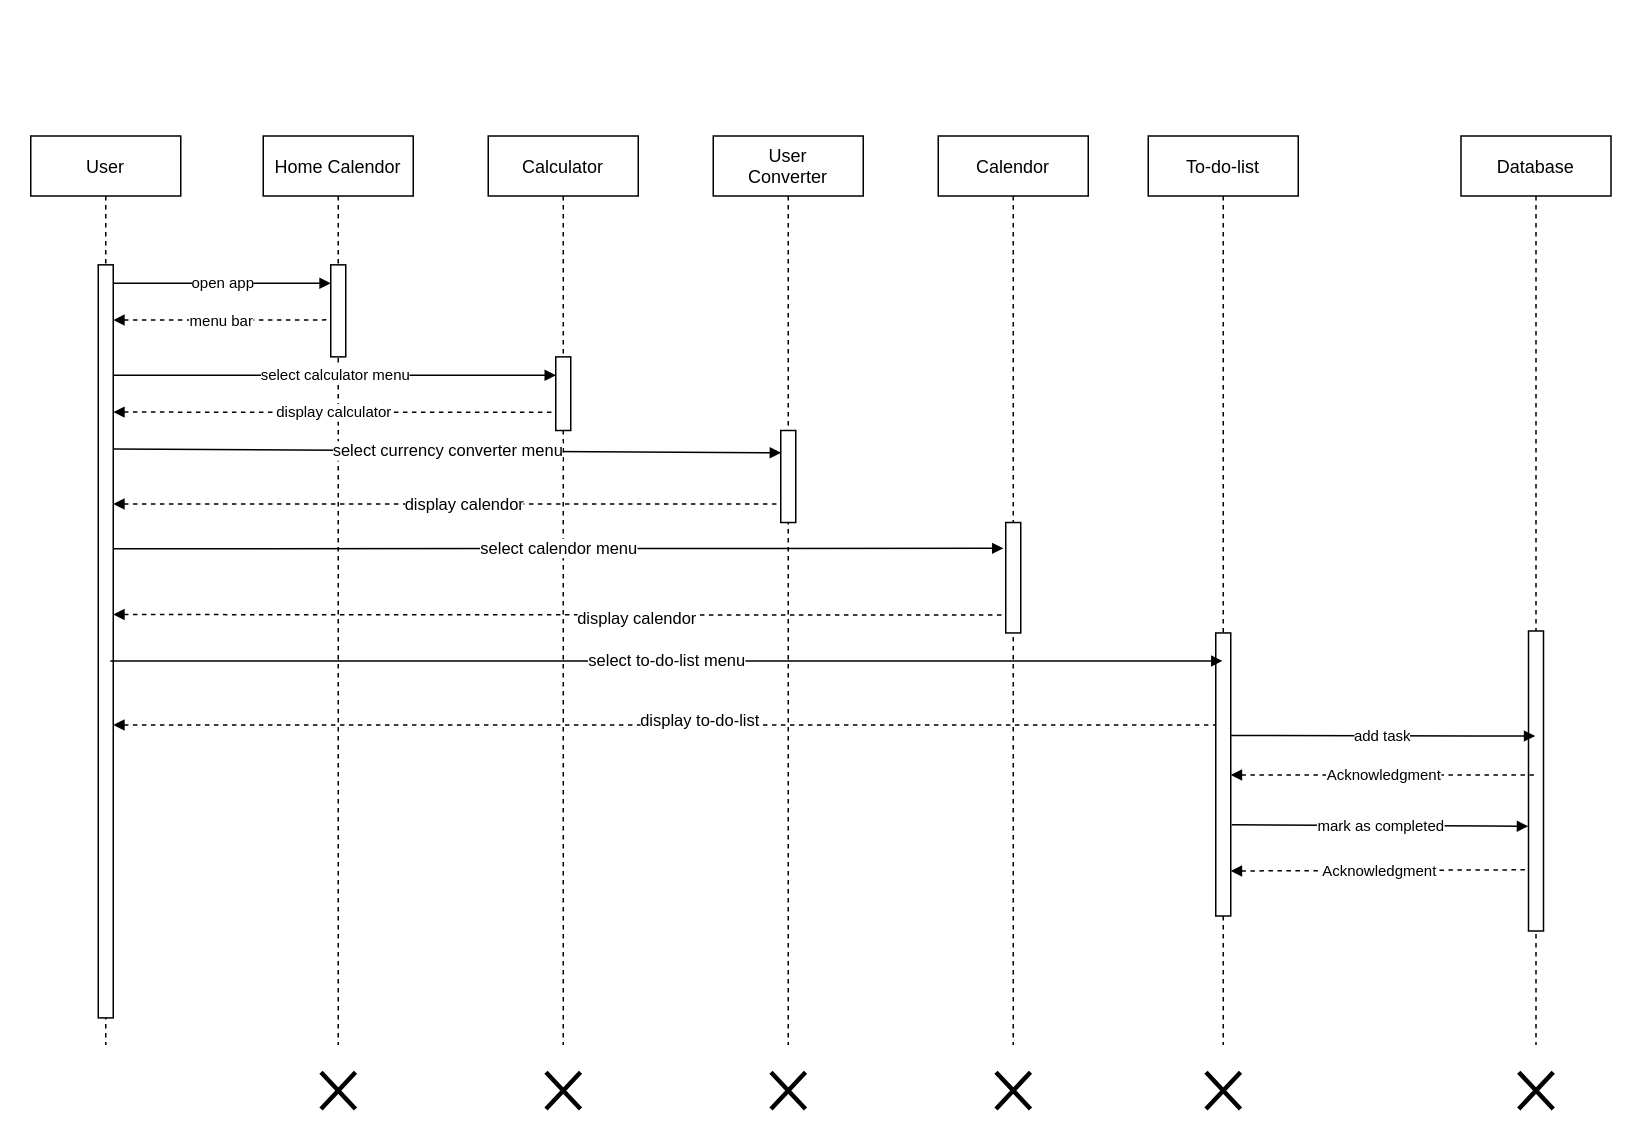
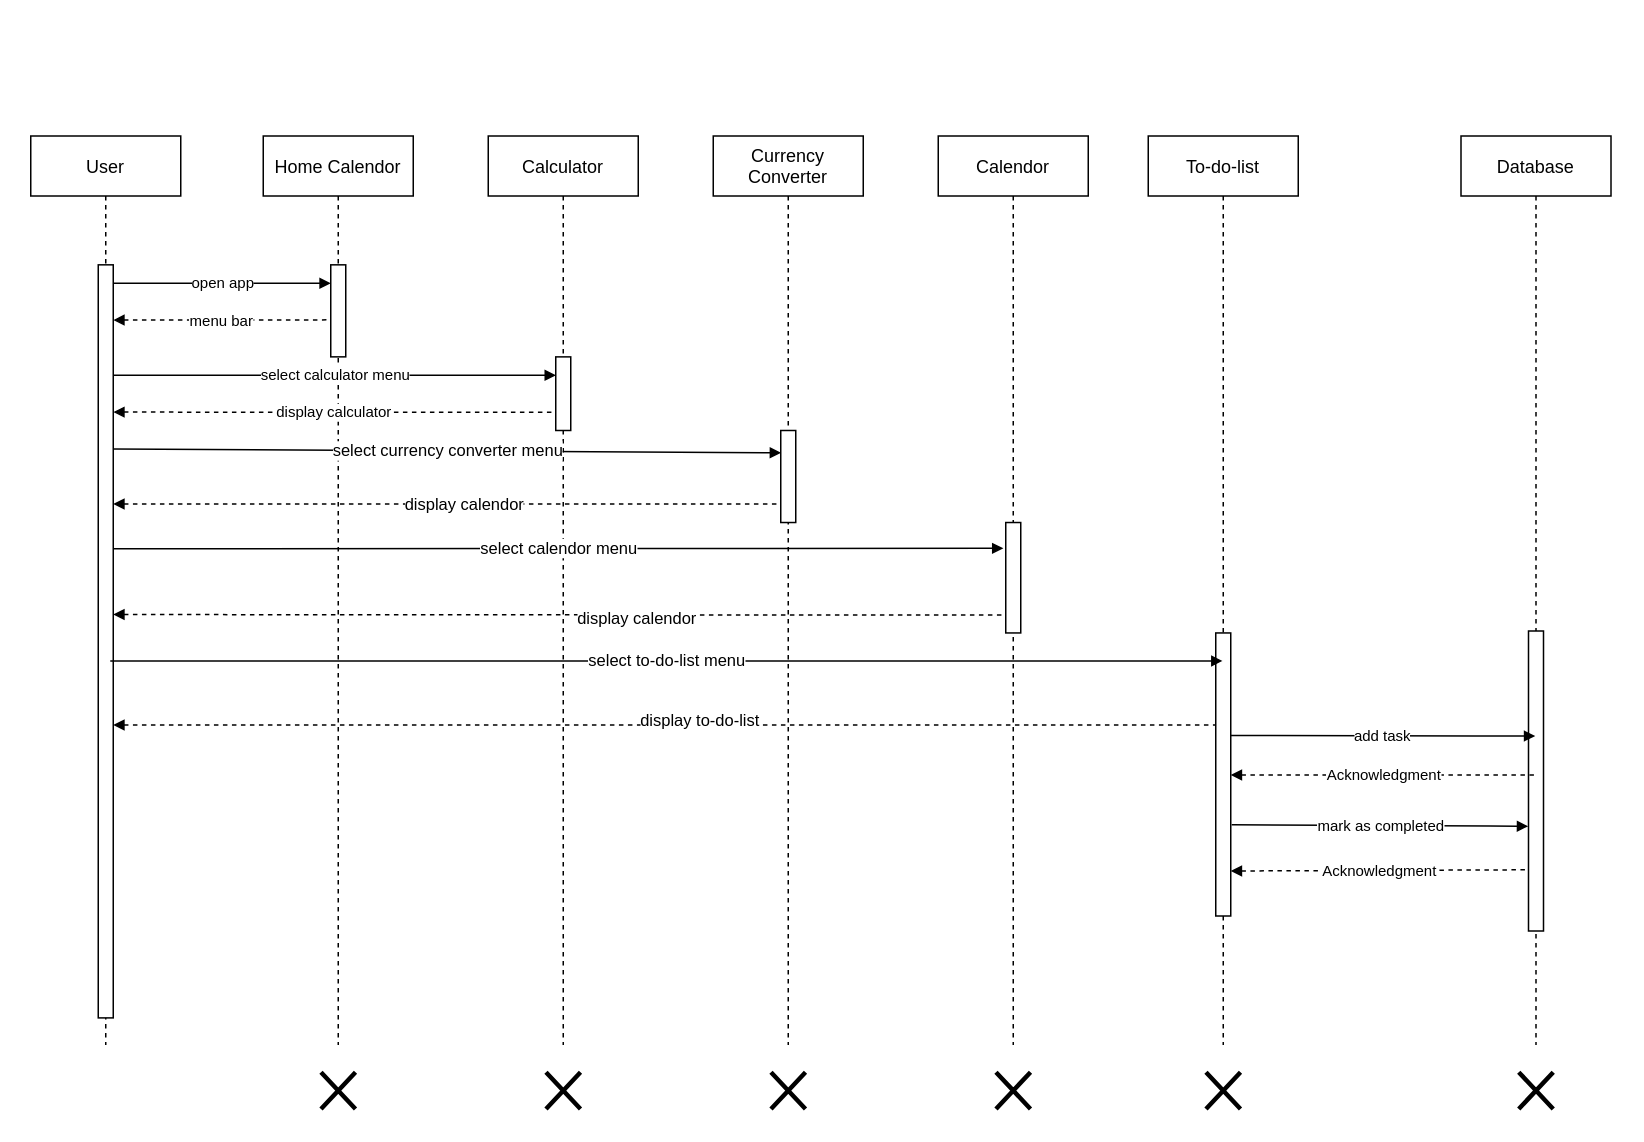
  <mxCell id="0" />
  <mxCell id="1" parent="0" />
  <mxCell id="2" value="" style="group" parent="1" vertex="1" connectable="0"><mxGeometry x="20" y="20.999" width="1053.5" height="717.649" as="geometry" /></mxCell>
  <mxCell id="3" value="" style="group" parent="2" vertex="1" connectable="0"><mxGeometry y="69.001" width="1053.5" height="648.648" as="geometry" /></mxCell>
  <mxCell id="4" value="User" style="shape=umlLifeline;perimeter=lifelinePerimeter;container=0;collapsible=0;recursiveResize=0;rounded=0;shadow=0;strokeWidth=1;" parent="3" vertex="1"><mxGeometry width="100" height="606.018" as="geometry" /></mxCell>
  <mxCell id="5" value="Home Calendor" style="shape=umlLifeline;perimeter=lifelinePerimeter;container=0;collapsible=0;recursiveResize=0;rounded=0;shadow=0;strokeWidth=1;" parent="3" vertex="1"><mxGeometry x="155" width="100" height="606.018" as="geometry" /></mxCell>
  <mxCell id="6" value="Calculator" style="shape=umlLifeline;perimeter=lifelinePerimeter;container=0;collapsible=0;recursiveResize=0;rounded=0;shadow=0;strokeWidth=1;" parent="3" vertex="1"><mxGeometry x="305" width="100" height="606.018" as="geometry" /></mxCell>
  <mxCell id="7" value="Database" style="shape=umlLifeline;perimeter=lifelinePerimeter;container=0;collapsible=0;recursiveResize=0;rounded=0;shadow=0;strokeWidth=1;" parent="3" vertex="1"><mxGeometry x="953.5" width="100" height="606.018" as="geometry" /></mxCell>
- <mxCell id="8" value="User &#10;Converter" style="shape=umlLifeline;perimeter=lifelinePerimeter;container=0;collapsible=0;recursiveResize=0;rounded=0;shadow=0;strokeWidth=1;" parent="3" vertex="1"><mxGeometry x="455" width="100" height="606.018" as="geometry" /></mxCell>
+ <mxCell id="8" value="Currency &#10;Converter" style="shape=umlLifeline;perimeter=lifelinePerimeter;container=0;collapsible=0;recursiveResize=0;rounded=0;shadow=0;strokeWidth=1;" parent="3" vertex="1"><mxGeometry x="455" width="100" height="606.018" as="geometry" /></mxCell>
  <mxCell id="9" value="&lt;span style=&quot;font-size: 10px;&quot;&gt;select calculator menu&lt;/span&gt;" style="endArrow=block;endSize=5;endFill=1;html=1;rounded=0;jumpSize=2;entryX=0.011;entryY=0.249;entryDx=0;entryDy=0;entryPerimeter=0;" parent="3" target="20" edge="1"><mxGeometry width="160" relative="1" as="geometry"><mxPoint x="55" y="159.515" as="sourcePoint" /><mxPoint x="355" y="159.515" as="targetPoint" /><mxPoint as="offset" /></mxGeometry></mxCell>
  <mxCell id="10" value="&lt;font style=&quot;font-size: 10px;&quot;&gt;menu bar&lt;/font&gt;" style="endArrow=none;endSize=5;endFill=0;html=1;rounded=0;jumpSize=2;fontSize=5;startArrow=block;startFill=1;startSize=5;entryX=-0.062;entryY=0.598;entryDx=0;entryDy=0;entryPerimeter=0;dashed=1;" parent="3" target="17" edge="1"><mxGeometry width="160" relative="1" as="geometry"><mxPoint x="55" y="122.704" as="sourcePoint" /><mxPoint x="195" y="122.704" as="targetPoint" /><mxPoint as="offset" /></mxGeometry></mxCell>
  <mxCell id="11" value="&lt;span style=&quot;font-size: 10px;&quot;&gt;display calculator&lt;/span&gt;" style="endArrow=none;endSize=5;endFill=0;html=1;rounded=0;jumpSize=2;fontSize=5;startArrow=block;startFill=1;startSize=5;entryX=-0.078;entryY=0.754;entryDx=0;entryDy=0;entryPerimeter=0;dashed=1;" parent="3" target="20" edge="1"><mxGeometry width="160" relative="1" as="geometry"><mxPoint x="55" y="184.056" as="sourcePoint" /><mxPoint x="355" y="184.056" as="targetPoint" /><mxPoint as="offset" /></mxGeometry></mxCell>
  <mxCell id="12" value="To-do-list" style="shape=umlLifeline;perimeter=lifelinePerimeter;container=0;collapsible=0;recursiveResize=0;rounded=0;shadow=0;strokeWidth=1;" parent="3" vertex="1"><mxGeometry x="745" width="100" height="606.018" as="geometry" /></mxCell>
  <mxCell id="13" value="Calendor" style="shape=umlLifeline;perimeter=lifelinePerimeter;container=0;collapsible=0;recursiveResize=0;rounded=0;shadow=0;strokeWidth=1;" parent="3" vertex="1"><mxGeometry x="605" width="100" height="606.018" as="geometry" /></mxCell>
  <mxCell id="14" value="" style="endArrow=none;endSize=5;endFill=0;html=1;rounded=0;jumpSize=2;fontSize=5;startArrow=block;startFill=1;startSize=5;dashed=1;" parent="3" target="12" edge="1"><mxGeometry width="160" relative="1" as="geometry"><mxPoint x="55" y="392.653" as="sourcePoint" /><mxPoint x="652.5" y="393.034" as="targetPoint" /><mxPoint as="offset" /></mxGeometry></mxCell>
  <mxCell id="15" value="display to-do-list" style="edgeLabel;html=1;align=center;verticalAlign=middle;resizable=0;points=[];container=0;" parent="14" vertex="1" connectable="0"><mxGeometry x="0.054" y="3" relative="1" as="geometry"><mxPoint as="offset" /></mxGeometry></mxCell>
  <mxCell id="16" value="" style="points=[];perimeter=orthogonalPerimeter;rounded=0;shadow=0;strokeWidth=1;container=0;" parent="3" vertex="1"><mxGeometry x="45" y="85.892" width="10" height="502.036" as="geometry" /></mxCell>
  <mxCell id="17" value="" style="points=[];perimeter=orthogonalPerimeter;rounded=0;shadow=0;strokeWidth=1;container=0;" parent="3" vertex="1"><mxGeometry x="200" y="85.893" width="10" height="61.352" as="geometry" /></mxCell>
  <mxCell id="18" value="&lt;font style=&quot;font-size: 10px;&quot;&gt;open app&lt;/font&gt;" style="endArrow=block;endSize=5;endFill=1;html=1;rounded=0;jumpSize=2;" parent="3" edge="1"><mxGeometry width="160" relative="1" as="geometry"><mxPoint x="55" y="98.163" as="sourcePoint" /><mxPoint x="200" y="98.163" as="targetPoint" /><mxPoint as="offset" /></mxGeometry></mxCell>
  <mxCell id="19" value="select currency converter menu" style="endArrow=block;endSize=5;endFill=1;html=1;rounded=0;jumpSize=2;entryX=0.02;entryY=0.243;entryDx=0;entryDy=0;entryPerimeter=0;" parent="3" target="22" edge="1"><mxGeometry width="160" relative="1" as="geometry"><mxPoint x="55" y="208.597" as="sourcePoint" /><mxPoint x="350.11" y="208.597" as="targetPoint" /><mxPoint as="offset" /></mxGeometry></mxCell>
  <mxCell id="20" value="" style="points=[];perimeter=orthogonalPerimeter;rounded=0;shadow=0;strokeWidth=1;container=0;" parent="3" vertex="1"><mxGeometry x="350" y="147.245" width="10" height="49.082" as="geometry" /></mxCell>
  <mxCell id="21" value="" style="points=[];perimeter=orthogonalPerimeter;rounded=0;shadow=0;strokeWidth=1;container=0;" parent="3" vertex="1"><mxGeometry x="998.5" y="330" width="10" height="200" as="geometry" /></mxCell>
  <mxCell id="22" value="" style="points=[];perimeter=orthogonalPerimeter;rounded=0;shadow=0;strokeWidth=1;container=0;" parent="3" vertex="1"><mxGeometry x="500" y="196.327" width="10" height="61.352" as="geometry" /></mxCell>
  <mxCell id="23" value="" style="endArrow=none;endSize=5;endFill=0;html=1;rounded=0;jumpSize=2;fontSize=5;startArrow=block;startFill=1;startSize=5;entryX=-0.003;entryY=0.799;entryDx=0;entryDy=0;entryPerimeter=0;dashed=1;" parent="3" source="16" target="22" edge="1"><mxGeometry width="160" relative="1" as="geometry"><mxPoint x="65" y="245.408" as="sourcePoint" /><mxPoint x="495" y="245.408" as="targetPoint" /><mxPoint as="offset" /></mxGeometry></mxCell>
  <mxCell id="24" value="display calendor" style="edgeLabel;html=1;align=center;verticalAlign=middle;resizable=0;points=[];container=0;" parent="23" vertex="1" connectable="0"><mxGeometry x="0.046" relative="1" as="geometry"><mxPoint as="offset" /></mxGeometry></mxCell>
  <mxCell id="25" value="" style="endArrow=none;endSize=5;endFill=0;html=1;rounded=0;jumpSize=2;fontSize=5;startArrow=block;startFill=1;startSize=5;entryX=-0.003;entryY=0.799;entryDx=0;entryDy=0;entryPerimeter=0;dashed=1;" parent="3" edge="1"><mxGeometry x="0.002" width="160" relative="1" as="geometry"><mxPoint x="55" y="319.031" as="sourcePoint" /><mxPoint x="650" y="319.411" as="targetPoint" /><mxPoint as="offset" /></mxGeometry></mxCell>
  <mxCell id="26" value="display calendor" style="edgeLabel;html=1;align=center;verticalAlign=middle;resizable=0;points=[];container=0;" parent="25" vertex="1" connectable="0"><mxGeometry x="0.174" y="-2" relative="1" as="geometry"><mxPoint as="offset" /></mxGeometry></mxCell>
  <mxCell id="27" value="" style="points=[];perimeter=orthogonalPerimeter;rounded=0;shadow=0;strokeWidth=1;container=0;" parent="3" vertex="1"><mxGeometry x="790" y="331.3" width="10" height="188.7" as="geometry" /></mxCell>
  <mxCell id="28" value="" style="points=[];perimeter=orthogonalPerimeter;rounded=0;shadow=0;strokeWidth=1;container=0;" parent="3" vertex="1"><mxGeometry x="650" y="257.679" width="10" height="73.622" as="geometry" /></mxCell>
  <mxCell id="29" value="&lt;font style=&quot;font-size: 10px;&quot;&gt;add task&lt;/font&gt;" style="endArrow=block;endSize=5;endFill=1;html=1;rounded=0;jumpSize=2;exitX=0.986;exitY=0.362;exitDx=0;exitDy=0;exitPerimeter=0;" parent="3" source="27" target="7" edge="1"><mxGeometry x="-0.001" width="160" relative="1" as="geometry"><mxPoint x="803" y="400" as="sourcePoint" /><mxPoint x="1063" y="352.757" as="targetPoint" /><mxPoint as="offset" /><Array as="points"><mxPoint x="963" y="400" /></Array></mxGeometry></mxCell>
  <mxCell id="30" value="select to-do-list menu" style="endArrow=block;endSize=5;endFill=1;html=1;rounded=0;jumpSize=2;exitX=0.8;exitY=0.526;exitDx=0;exitDy=0;exitPerimeter=0;" parent="3" source="16" target="12" edge="1"><mxGeometry width="160" relative="1" as="geometry"><mxPoint x="65.07" y="355.989" as="sourcePoint" /><mxPoint x="660.0" y="355.842" as="targetPoint" /><mxPoint as="offset" /></mxGeometry></mxCell>
  <mxCell id="31" value="&lt;font style=&quot;font-size: 10px;&quot;&gt;Acknowledgment&lt;/font&gt;" style="endArrow=none;endSize=7;endFill=0;html=1;rounded=0;jumpSize=2;startArrow=block;startFill=1;startSize=5;dashed=1;" parent="3" source="27" target="7" edge="1"><mxGeometry width="160" relative="1" as="geometry"><mxPoint x="800" y="398.19" as="sourcePoint" /><mxPoint x="1229.86" y="397.985" as="targetPoint" /><mxPoint as="offset" /><Array as="points"><mxPoint x="953" y="426" /></Array></mxGeometry></mxCell>
  <mxCell id="32" value="" style="shape=umlDestroy;whiteSpace=wrap;html=1;strokeWidth=3;container=0;" parent="3" vertex="1"><mxGeometry x="193.5" y="624.107" width="23" height="24.541" as="geometry" /></mxCell>
  <mxCell id="33" value="" style="shape=umlDestroy;whiteSpace=wrap;html=1;strokeWidth=3;container=0;" parent="3" vertex="1"><mxGeometry x="343.5" y="624.107" width="23" height="24.541" as="geometry" /></mxCell>
  <mxCell id="34" value="" style="shape=umlDestroy;whiteSpace=wrap;html=1;strokeWidth=3;container=0;" parent="3" vertex="1"><mxGeometry x="493.5" y="624.107" width="23" height="24.541" as="geometry" /></mxCell>
  <mxCell id="35" value="" style="shape=umlDestroy;whiteSpace=wrap;html=1;strokeWidth=3;container=0;" parent="3" vertex="1"><mxGeometry x="643.5" y="624.107" width="23" height="24.541" as="geometry" /></mxCell>
  <mxCell id="36" value="" style="shape=umlDestroy;whiteSpace=wrap;html=1;strokeWidth=3;container=0;" parent="3" vertex="1"><mxGeometry x="783.5" y="624.107" width="23" height="24.541" as="geometry" /></mxCell>
  <mxCell id="37" value="" style="shape=umlDestroy;whiteSpace=wrap;html=1;strokeWidth=3;container=0;" parent="3" vertex="1"><mxGeometry x="992" y="624.107" width="23" height="24.541" as="geometry" /></mxCell>
  <mxCell id="38" value="select calendor menu" style="endArrow=block;endSize=5;endFill=1;html=1;rounded=0;jumpSize=2;entryX=-0.157;entryY=0.234;entryDx=0;entryDy=0;entryPerimeter=0;exitX=1.01;exitY=0.377;exitDx=0;exitDy=0;exitPerimeter=0;" parent="3" source="16" target="28" edge="1"><mxGeometry width="160" relative="1" as="geometry"><mxPoint x="55" y="272.403" as="sourcePoint" /><mxPoint x="530.2" y="272.538" as="targetPoint" /><mxPoint as="offset" /></mxGeometry></mxCell>
  <mxCell id="39" value="&lt;font style=&quot;font-size: 10px;&quot;&gt;mark as completed&lt;/font&gt;" style="endArrow=block;endSize=5;endFill=1;html=1;rounded=0;jumpSize=2;exitX=1.063;exitY=0.678;exitDx=0;exitDy=0;exitPerimeter=0;entryX=-0.023;entryY=0.651;entryDx=0;entryDy=0;entryPerimeter=0;" parent="3" source="27" target="21" edge="1"><mxGeometry x="-0.001" width="160" relative="1" as="geometry"><mxPoint x="800.0" y="450.0" as="sourcePoint" /><mxPoint x="993" y="460" as="targetPoint" /><mxPoint as="offset" /><Array as="points"><mxPoint x="973" y="460" /></Array></mxGeometry></mxCell>
  <mxCell id="40" value="&lt;font style=&quot;font-size: 10px;&quot;&gt;Acknowledgment&lt;/font&gt;" style="endArrow=none;endSize=7;endFill=0;html=1;rounded=0;jumpSize=2;startArrow=block;startFill=1;startSize=5;dashed=1;entryX=-0.039;entryY=0.796;entryDx=0;entryDy=0;entryPerimeter=0;" parent="3" target="21" edge="1"><mxGeometry width="160" relative="1" as="geometry"><mxPoint x="800" y="489.999" as="sourcePoint" /><mxPoint x="993" y="490" as="targetPoint" /><mxPoint as="offset" /></mxGeometry></mxCell>
